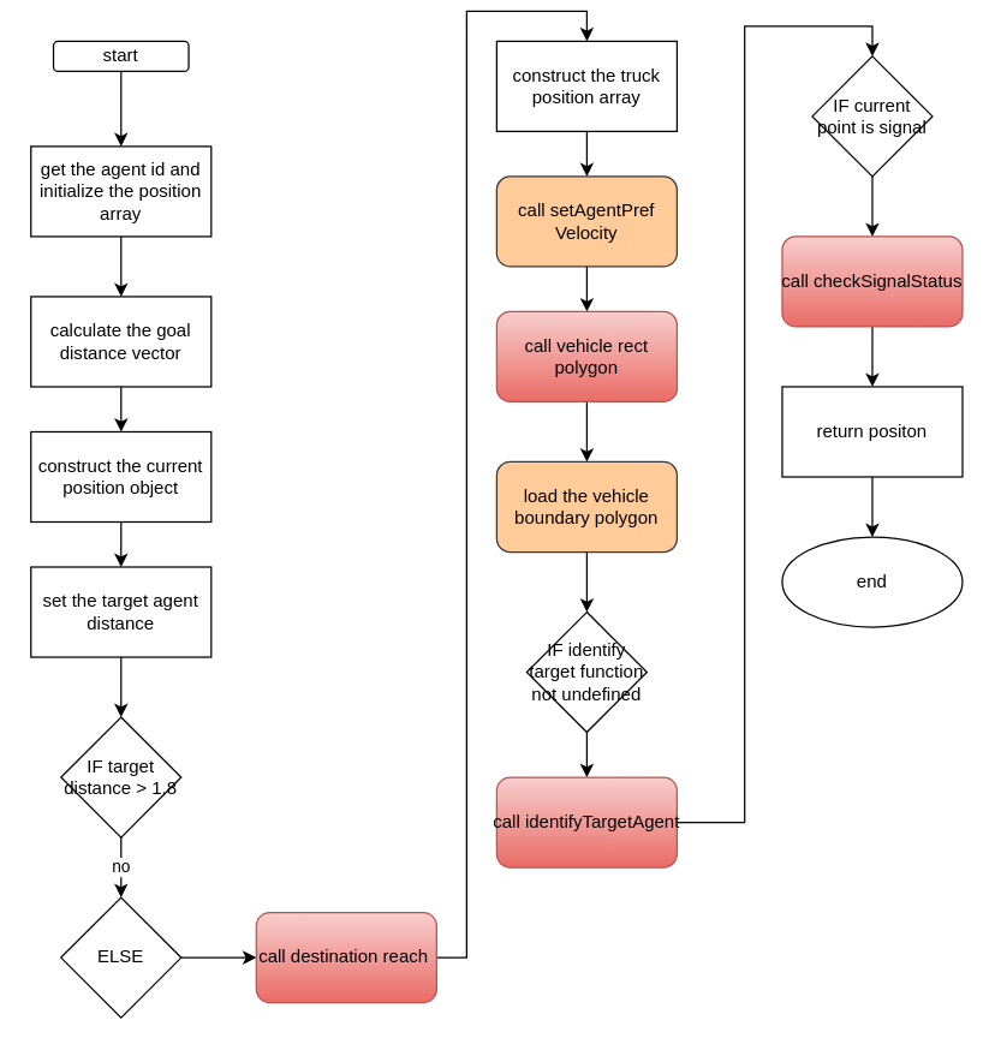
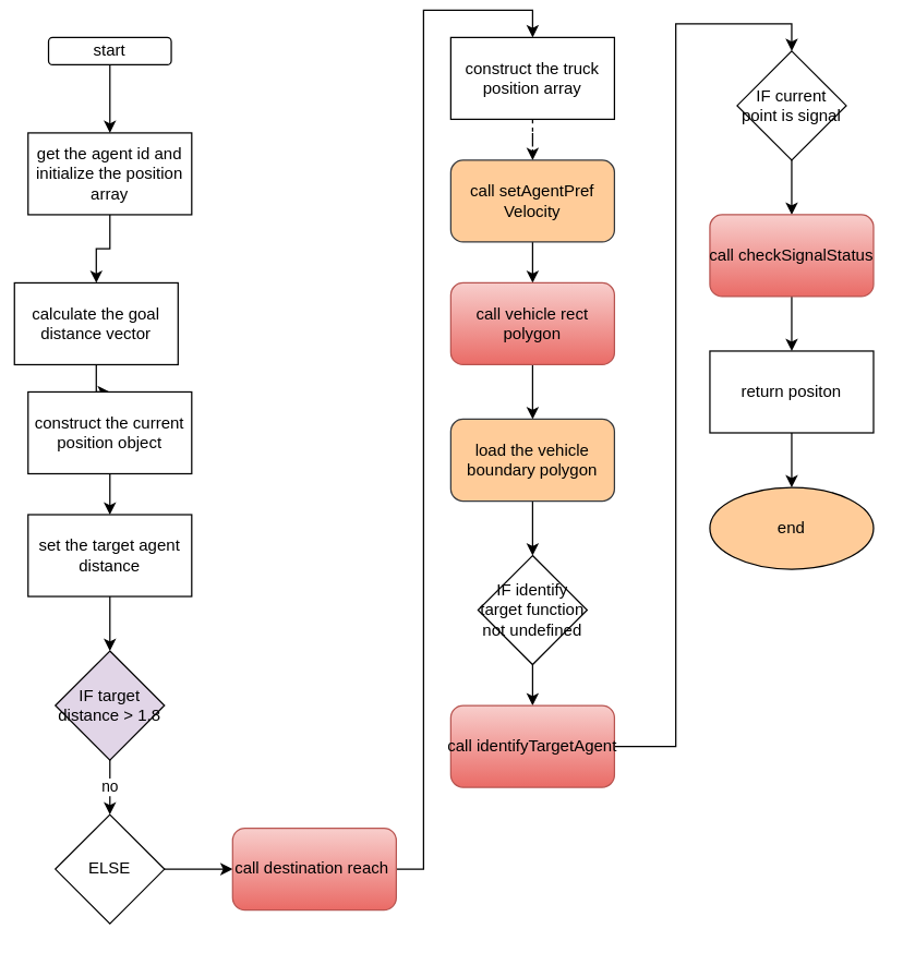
  <mxCell id="0" />
  <mxCell id="1" parent="0" />
  <mxCell id="2" value="" style="edgeStyle=orthogonalEdgeStyle;rounded=0;orthogonalLoop=1;jettySize=auto;html=1;" parent="1" source="3" target="11" edge="1"><mxGeometry relative="1" as="geometry" /></mxCell>
- <mxCell id="3" value="calculate the goal distance vector" style="whiteSpace=wrap;html=1;rounded=0;" parent="1" vertex="1"><mxGeometry x="20" y="190" width="120" height="60" as="geometry" /></mxCell>
+ <mxCell id="3" value="calculate the goal distance vector" style="whiteSpace=wrap;html=1;rounded=0;" parent="1" vertex="1"><mxGeometry x="10" y="200" width="120" height="60" as="geometry" /></mxCell>
  <mxCell id="4" value="no" style="edgeStyle=orthogonalEdgeStyle;rounded=0;orthogonalLoop=1;jettySize=auto;html=1;" parent="1" source="5" target="7" edge="1"><mxGeometry relative="1" as="geometry" /></mxCell>
- <mxCell id="5" value="IF target distance &amp;gt; 1.8" style="rhombus;whiteSpace=wrap;html=1;rounded=0;" parent="1" vertex="1"><mxGeometry x="40" y="470" width="80" height="80" as="geometry" /></mxCell>
+ <mxCell id="5" value="IF target distance &amp;gt; 1.8" style="rhombus;whiteSpace=wrap;html=1;rounded=0;fillColor=#e1d5e7;" parent="1" vertex="1"><mxGeometry x="40" y="470" width="80" height="80" as="geometry" /></mxCell>
  <mxCell id="6" value="" style="edgeStyle=orthogonalEdgeStyle;rounded=0;orthogonalLoop=1;jettySize=auto;html=1;" edge="1" parent="1" source="7" target="13"><mxGeometry relative="1" as="geometry" /></mxCell>
  <mxCell id="7" value="ELSE" style="rhombus;whiteSpace=wrap;html=1;rounded=0;" parent="1" vertex="1"><mxGeometry x="40" y="590" width="80" height="80" as="geometry" /></mxCell>
  <mxCell id="8" value="" style="edgeStyle=orthogonalEdgeStyle;rounded=0;orthogonalLoop=1;jettySize=auto;html=1;" edge="1" parent="1" source="9" target="3"><mxGeometry relative="1" as="geometry" /></mxCell>
  <mxCell id="9" value="get the agent id and initialize the position&lt;br&gt;array" style="rounded=0;whiteSpace=wrap;html=1;" parent="1" vertex="1"><mxGeometry x="20" y="90" width="120" height="60" as="geometry" /></mxCell>
  <mxCell id="10" value="" style="edgeStyle=orthogonalEdgeStyle;rounded=0;orthogonalLoop=1;jettySize=auto;html=1;" edge="1" parent="1" source="11" target="17"><mxGeometry relative="1" as="geometry" /></mxCell>
  <mxCell id="11" value="construct the current position object" style="whiteSpace=wrap;html=1;rounded=0;" parent="1" vertex="1"><mxGeometry x="20" y="280" width="120" height="60" as="geometry" /></mxCell>
  <mxCell id="12" style="edgeStyle=orthogonalEdgeStyle;rounded=0;orthogonalLoop=1;jettySize=auto;html=1;entryX=0.5;entryY=0;entryDx=0;entryDy=0;" edge="1" parent="1" source="13" target="19"><mxGeometry relative="1" as="geometry" /></mxCell>
  <mxCell id="13" value="call destination reach&amp;nbsp;" style="rounded=1;whiteSpace=wrap;html=1;fillColor=#f8cecc;gradientColor=#ea6b66;strokeColor=#b85450;" parent="1" vertex="1"><mxGeometry x="170" y="600" width="120" height="60" as="geometry" /></mxCell>
  <mxCell id="14" value="" style="edgeStyle=orthogonalEdgeStyle;rounded=0;orthogonalLoop=1;jettySize=auto;html=1;" edge="1" parent="1" source="15" target="9"><mxGeometry relative="1" as="geometry" /></mxCell>
  <mxCell id="15" value="start" style="rounded=1;whiteSpace=wrap;html=1;" vertex="1" parent="1"><mxGeometry x="35" y="20" width="90" height="20" as="geometry" /></mxCell>
  <mxCell id="16" value="" style="edgeStyle=orthogonalEdgeStyle;rounded=0;orthogonalLoop=1;jettySize=auto;html=1;" edge="1" parent="1" source="17" target="5"><mxGeometry relative="1" as="geometry" /></mxCell>
  <mxCell id="17" value="set the target agent distance" style="whiteSpace=wrap;html=1;rounded=0;" vertex="1" parent="1"><mxGeometry x="20" y="370" width="120" height="60" as="geometry" /></mxCell>
- <mxCell id="18" value="" style="edgeStyle=orthogonalEdgeStyle;rounded=0;orthogonalLoop=1;jettySize=auto;html=1;" edge="1" parent="1" source="19" target="21"><mxGeometry relative="1" as="geometry" /></mxCell>
+ <mxCell id="18" value="" style="edgeStyle=orthogonalEdgeStyle;rounded=0;orthogonalLoop=1;jettySize=auto;html=1;dashed=1;" edge="1" parent="1" source="19" target="21"><mxGeometry relative="1" as="geometry" /></mxCell>
  <mxCell id="19" value="construct the truck position array" style="whiteSpace=wrap;html=1;rounded=0;" vertex="1" parent="1"><mxGeometry x="330" y="20" width="120" height="60" as="geometry" /></mxCell>
  <mxCell id="20" value="" style="edgeStyle=orthogonalEdgeStyle;rounded=0;orthogonalLoop=1;jettySize=auto;html=1;" edge="1" parent="1" source="21" target="23"><mxGeometry relative="1" as="geometry" /></mxCell>
  <mxCell id="21" value="call&amp;nbsp;setAgentPref&lt;br&gt;Velocity" style="rounded=1;whiteSpace=wrap;html=1;fillColor=#ffcc99;strokeColor=#36393d;" vertex="1" parent="1"><mxGeometry x="330" y="110" width="120" height="60" as="geometry" /></mxCell>
  <mxCell id="22" value="" style="edgeStyle=orthogonalEdgeStyle;rounded=0;orthogonalLoop=1;jettySize=auto;html=1;" edge="1" parent="1" source="23" target="25"><mxGeometry relative="1" as="geometry" /></mxCell>
  <mxCell id="23" value="call vehicle rect polygon" style="rounded=1;whiteSpace=wrap;html=1;fillColor=#f8cecc;gradientColor=#ea6b66;strokeColor=#b85450;" vertex="1" parent="1"><mxGeometry x="330" y="200" width="120" height="60" as="geometry" /></mxCell>
  <mxCell id="24" value="" style="edgeStyle=orthogonalEdgeStyle;rounded=0;orthogonalLoop=1;jettySize=auto;html=1;" edge="1" parent="1" source="25" target="27"><mxGeometry relative="1" as="geometry" /></mxCell>
  <mxCell id="25" value="load the vehicle boundary polygon" style="rounded=1;whiteSpace=wrap;html=1;fillColor=#ffcc99;strokeColor=#36393d;" vertex="1" parent="1"><mxGeometry x="330" y="300" width="120" height="60" as="geometry" /></mxCell>
  <mxCell id="26" value="" style="edgeStyle=orthogonalEdgeStyle;rounded=0;orthogonalLoop=1;jettySize=auto;html=1;" edge="1" parent="1" source="27" target="29"><mxGeometry relative="1" as="geometry" /></mxCell>
  <mxCell id="27" value="IF identify target function not undefined" style="rhombus;whiteSpace=wrap;html=1;" vertex="1" parent="1"><mxGeometry x="350" y="400" width="80" height="80" as="geometry" /></mxCell>
  <mxCell id="28" style="edgeStyle=orthogonalEdgeStyle;rounded=0;orthogonalLoop=1;jettySize=auto;html=1;entryX=0.5;entryY=0;entryDx=0;entryDy=0;" edge="1" parent="1" source="29" target="31"><mxGeometry relative="1" as="geometry" /></mxCell>
  <mxCell id="29" value="call&amp;nbsp;identifyTargetAgent" style="rounded=1;whiteSpace=wrap;html=1;fillColor=#f8cecc;gradientColor=#ea6b66;strokeColor=#b85450;" vertex="1" parent="1"><mxGeometry x="330" y="510" width="120" height="60" as="geometry" /></mxCell>
  <mxCell id="30" value="" style="edgeStyle=orthogonalEdgeStyle;rounded=0;orthogonalLoop=1;jettySize=auto;html=1;" edge="1" parent="1" source="31" target="33"><mxGeometry relative="1" as="geometry" /></mxCell>
  <mxCell id="31" value="IF current point is signal" style="rhombus;whiteSpace=wrap;html=1;" vertex="1" parent="1"><mxGeometry x="540" y="30" width="80" height="80" as="geometry" /></mxCell>
  <mxCell id="32" value="" style="edgeStyle=orthogonalEdgeStyle;rounded=0;orthogonalLoop=1;jettySize=auto;html=1;" edge="1" parent="1" source="33"><mxGeometry relative="1" as="geometry"><mxPoint x="580" y="250" as="targetPoint" /></mxGeometry></mxCell>
  <mxCell id="33" value="call&amp;nbsp;checkSignalStatus" style="rounded=1;whiteSpace=wrap;html=1;fillColor=#f8cecc;gradientColor=#ea6b66;strokeColor=#b85450;" vertex="1" parent="1"><mxGeometry x="520" y="150" width="120" height="60" as="geometry" /></mxCell>
  <mxCell id="34" value="" style="edgeStyle=orthogonalEdgeStyle;rounded=0;orthogonalLoop=1;jettySize=auto;html=1;" edge="1" parent="1" source="35" target="36"><mxGeometry relative="1" as="geometry" /></mxCell>
  <mxCell id="35" value="return positon" style="rounded=0;whiteSpace=wrap;html=1;" vertex="1" parent="1"><mxGeometry x="520" y="250" width="120" height="60" as="geometry" /></mxCell>
- <mxCell id="36" value="end" style="ellipse;whiteSpace=wrap;html=1;rounded=0;" vertex="1" parent="1"><mxGeometry x="520" y="350" width="120" height="60" as="geometry" /></mxCell>
+ <mxCell id="36" value="end" style="ellipse;whiteSpace=wrap;html=1;rounded=0;fillColor=#ffcc99;" vertex="1" parent="1"><mxGeometry x="520" y="350" width="120" height="60" as="geometry" /></mxCell>
